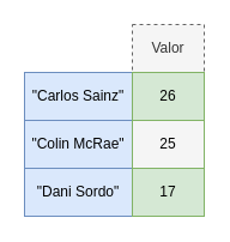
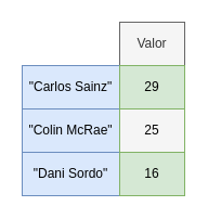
  <mxCell id="0" />
  <mxCell id="1" parent="0" />
- <mxCell id="2" value="Valor" style="rounded=0;whiteSpace=wrap;html=1;fillColor=#f5f5f5;strokeColor=#666666;fontColor=#333333;dashed=1;" vertex="1" parent="1"><mxGeometry x="110" y="20" width="60" height="40" as="geometry" /></mxCell>
+ <mxCell id="2" value="Valor" style="rounded=0;whiteSpace=wrap;html=1;fillColor=#f5f5f5;strokeColor=#666666;fontColor=#333333;" vertex="1" parent="1"><mxGeometry x="110" y="20" width="60" height="40" as="geometry" /></mxCell>
  <mxCell id="3" value="&quot;Carlos Sainz&quot;" style="rounded=0;whiteSpace=wrap;html=1;fillColor=#dae8fc;strokeColor=#6c8ebf;" vertex="1" parent="1"><mxGeometry x="20" y="60" width="90" height="40" as="geometry" /></mxCell>
  <mxCell id="4" value="&quot;Colin McRae&quot;" style="rounded=0;whiteSpace=wrap;html=1;fillColor=#dae8fc;strokeColor=#6c8ebf;" vertex="1" parent="1"><mxGeometry x="20" y="100" width="90" height="40" as="geometry" /></mxCell>
  <mxCell id="5" value="&quot;Dani Sordo&quot;" style="rounded=0;whiteSpace=wrap;html=1;fillColor=#dae8fc;strokeColor=#6c8ebf;" vertex="1" parent="1"><mxGeometry x="20" y="140" width="90" height="40" as="geometry" /></mxCell>
- <mxCell id="6" value="26" style="rounded=0;whiteSpace=wrap;html=1;fillColor=#d5e8d4;strokeColor=#82b366;" vertex="1" parent="1"><mxGeometry x="110" y="60" width="60" height="40" as="geometry" /></mxCell>
+ <mxCell id="6" value="29" style="rounded=0;whiteSpace=wrap;html=1;fillColor=#d5e8d4;strokeColor=#82b366;" vertex="1" parent="1"><mxGeometry x="110" y="60" width="60" height="40" as="geometry" /></mxCell>
  <mxCell id="7" value="25" style="rounded=0;whiteSpace=wrap;html=1;fillColor=#f5f5f5;strokeColor=#82b366;" vertex="1" parent="1"><mxGeometry x="110" y="100" width="60" height="40" as="geometry" /></mxCell>
- <mxCell id="8" value="17" style="rounded=0;whiteSpace=wrap;html=1;fillColor=#d5e8d4;strokeColor=#82b366;" vertex="1" parent="1"><mxGeometry x="110" y="140" width="60" height="40" as="geometry" /></mxCell>
+ <mxCell id="8" value="16" style="rounded=0;whiteSpace=wrap;html=1;fillColor=#d5e8d4;strokeColor=#82b366;" vertex="1" parent="1"><mxGeometry x="110" y="140" width="60" height="40" as="geometry" /></mxCell>
